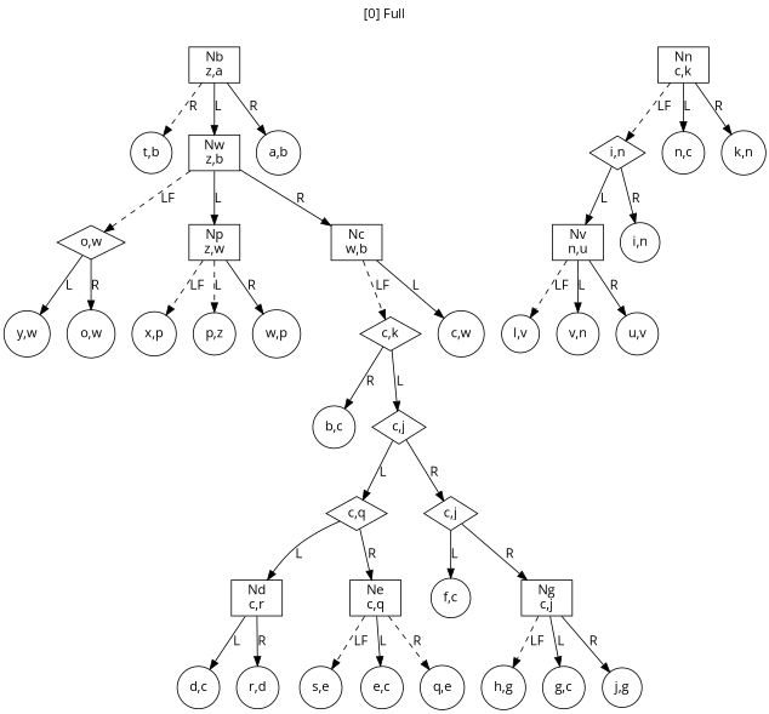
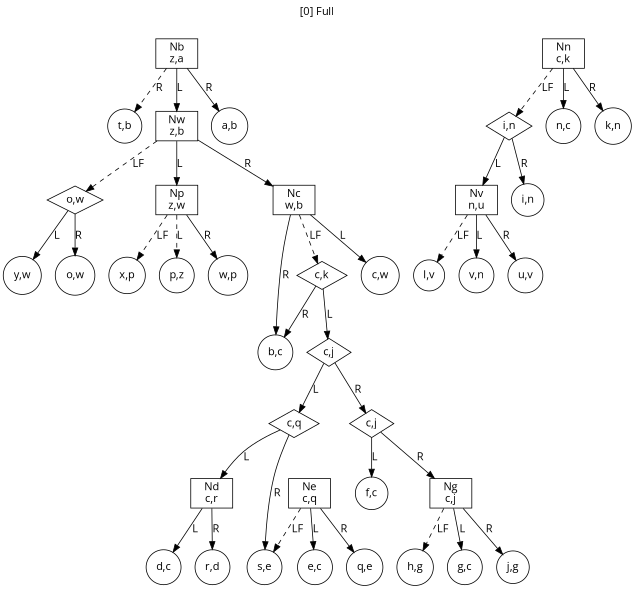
  digraph {
    fontname="Open Sans"
    label="[0] Full"
    labelloc=t
    node [fontname="Open Sans" shape=circle]
    edge [fontname="Open Sans"]
    n1 [label="Nb\nz,a" shape=box]
    n2 [label="t,b"]
    n3 [label="Nw\nz,b" shape=box]
    n4 [label="a,b"]
    n5 [label="o,w" shape=diamond]
    n6 [label="Np\nz,w" shape=box]
    n7 [label="Nc\nw,b" shape=box]
    n8 [label="y,w"]
    n9 [label="o,w"]
    n10 [label="x,p"]
    n11 [label="p,z"]
    n12 [label="w,p"]
    n13 [label="c,k" shape=diamond]
    n14 [label="c,w"]
    n15 [label="b,c"]
    n16 [label="c,j" shape=diamond]
    n17 [label="c,q" shape=diamond]
    n18 [label="c,j" shape=diamond]
    n19 [label="Nn\nc,k" shape=box]
    n20 [label="i,n" shape=diamond]
    n21 [label="n,c"]
    n22 [label="k,n"]
    n23 [label="Nd\nc,r" shape=box]
    n24 [label="Ne\nc,q" shape=box]
    n25 [label="f,c"]
    n26 [label="Ng\nc,j" shape=box]
    n27 [label="d,c"]
    n28 [label="r,d"]
    n29 [label="s,e"]
    n30 [label="e,c"]
    n31 [label="q,e"]
    n32 [label="h,g"]
    n33 [label="g,c"]
    n34 [label="j,g"]
    n35 [label="Nv\nn,u" shape=box]
    n36 [label="i,n"]
    n37 [label="l,v"]
    n38 [label="v,n"]
    n39 [label="u,v"]
    n1 -> n2 [label=R style=dashed]
    n1 -> n3 [label=L]
    n1 -> n4 [label=R]
    n3 -> n5 [label=LF style=dashed]
    n3 -> n6 [label=L]
    n3 -> n7 [label=R]
    n5 -> n8 [label=L]
    n5 -> n9 [label=R]
    n6 -> n10 [label=LF style=dashed]
    n6 -> n11 [label=L style=dashed]
    n6 -> n12 [label=R]
    n7 -> n13 [label=LF style=dashed]
    n7 -> n14 [label=L]
+   n7 -> n15 [label=R]
    n13 -> n15 [label=R]
    n13 -> n16 [label=L]
    n16 -> n17 [label=L]
    n16 -> n18 [label=R]
    n17 -> n23 [label=L]
-   n17 -> n24 [label=R]
+   n17 -> n29 [label=R]
    n18 -> n25 [label=L]
    n18 -> n26 [label=R]
    n19 -> n20 [label=LF style=dashed]
    n19 -> n21 [label=L]
    n19 -> n22 [label=R]
    n20 -> n35 [label=L]
    n20 -> n36 [label=R]
    n23 -> n27 [label=L]
    n23 -> n28 [label=R]
    n24 -> n29 [label=LF style=dashed]
    n24 -> n30 [label=L]
-   n24 -> n31 [label=R style=dashed]
+   n24 -> n31 [label=R]
    n26 -> n32 [label=LF style=dashed]
    n26 -> n33 [label=L]
    n26 -> n34 [label=R]
    n35 -> n37 [label=LF style=dashed]
    n35 -> n38 [label=L]
    n35 -> n39 [label=R]
  }
